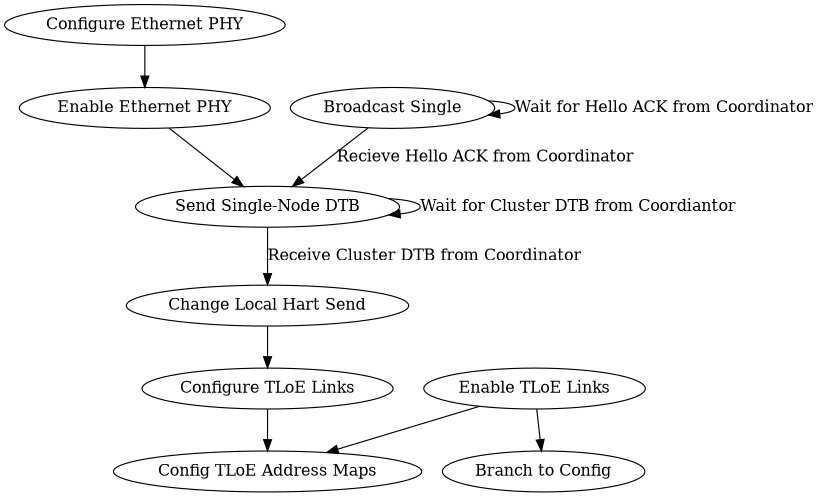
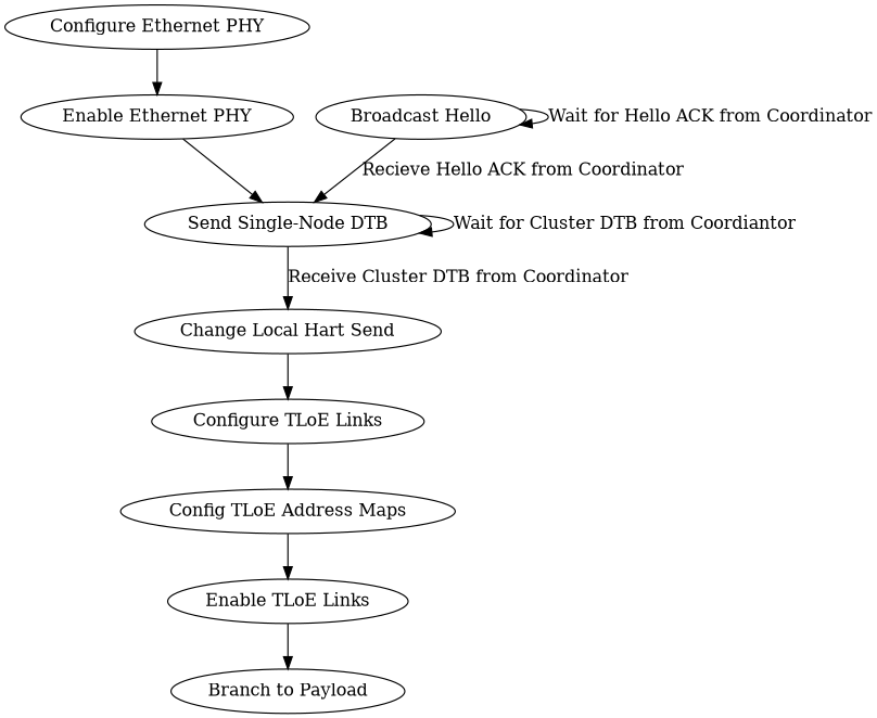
  digraph {
    n1 [label="Configure Ethernet PHY"]
    n2 [label="Enable Ethernet PHY"]
-   n3 [label="Broadcast Single"]
+   n3 [label="Broadcast Hello"]
    n4 [label="Send Single-Node DTB"]
    n5 [label="Change Local Hart Send"]
    n6 [label="Configure TLoE Links"]
    n7 [label="Config TLoE Address Maps"]
    n8 [label="Enable TLoE Links"]
-   n9 [label="Branch to Config"]
+   n9 [label="Branch to Payload"]
    subgraph sub_1 {
      n1
      n2
      n3
    }
    subgraph sub_2 {
      n3
    }
    subgraph sub_3 {
      n4
    }
    subgraph sub_4 {
      n5
      n6
      n7
      n8
      n9
    }
    n1 -> n2
    n2 -> n4
    n3 -> n3 [label="Wait for Hello ACK from Coordinator"]
    n3 -> n4 [label="Recieve Hello ACK from Coordinator"]
    n4 -> n4 [label="Wait for Cluster DTB from Coordiantor"]
    n4 -> n5 [label="Receive Cluster DTB from Coordinator"]
    n5 -> n6
    n6 -> n7
-   n8 -> n7
+   n7 -> n8
    n8 -> n9
  }
